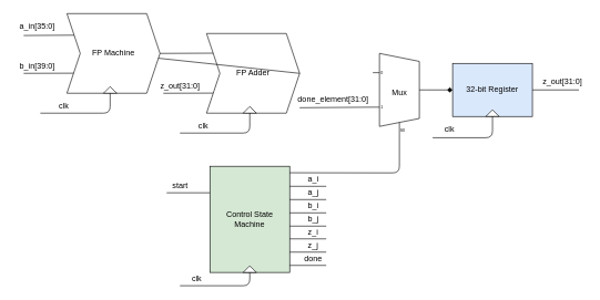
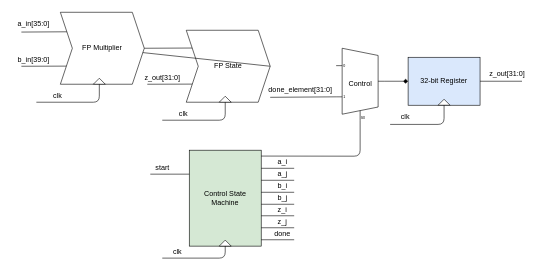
  <mxCell id="0" />
  <mxCell id="1" parent="0" />
  <mxCell id="2" value="32-bit Register" style="rounded=0;whiteSpace=wrap;html=1;fillColor=#dae8fc;" parent="1" vertex="1"><mxGeometry x="680" y="95" width="120" height="80" as="geometry" /></mxCell>
  <mxCell id="3" value="" style="endArrow=none;html=1;entryX=0;entryY=0.25;entryDx=0;entryDy=0;" parent="1" edge="1"><mxGeometry width="50" height="50" relative="1" as="geometry"><mxPoint x="35" y="53" as="sourcePoint" /><mxPoint x="115" y="52.5" as="targetPoint" /></mxGeometry></mxCell>
  <mxCell id="4" value="a_in[35:0]" style="text;html=1;align=center;verticalAlign=middle;resizable=0;points=[];autosize=1;" parent="1" vertex="1"><mxGeometry x="20" y="30" width="70" height="20" as="geometry" /></mxCell>
  <mxCell id="5" value="b_in[39:0]" style="text;html=1;align=center;verticalAlign=middle;resizable=0;points=[];autosize=1;" parent="1" vertex="1"><mxGeometry x="20" y="90" width="70" height="20" as="geometry" /></mxCell>
  <mxCell id="6" value="" style="endArrow=none;html=1;entryX=-0.007;entryY=0.381;entryDx=0;entryDy=0;entryPerimeter=0;" parent="1" edge="1"><mxGeometry width="50" height="50" relative="1" as="geometry"><mxPoint x="35" y="110" as="sourcePoint" /><mxPoint x="114.16" y="109.77" as="targetPoint" /></mxGeometry></mxCell>
- <mxCell id="7" value="FP Machine" style="shape=step;perimeter=stepPerimeter;whiteSpace=wrap;html=1;fixedSize=1;" parent="1" vertex="1"><mxGeometry x="100" y="20" width="140" height="120" as="geometry" /></mxCell>
+ <mxCell id="7" value="FP Multiplier" style="shape=step;perimeter=stepPerimeter;whiteSpace=wrap;html=1;fixedSize=1;" parent="1" vertex="1"><mxGeometry x="100" y="20" width="140" height="120" as="geometry" /></mxCell>
  <mxCell id="8" value="" style="triangle;whiteSpace=wrap;html=1;rotation=-90;" parent="1" vertex="1"><mxGeometry x="160" y="125" width="10" height="20" as="geometry" /></mxCell>
  <mxCell id="9" value="" style="endArrow=none;html=1;exitX=0;exitY=0.5;exitDx=0;exitDy=0;" parent="1" source="8" edge="1"><mxGeometry width="50" height="50" relative="1" as="geometry"><mxPoint x="200" y="80" as="sourcePoint" /><mxPoint x="60" y="170" as="targetPoint" /><Array as="points"><mxPoint x="165" y="170" /></Array></mxGeometry></mxCell>
  <mxCell id="10" value="clk" style="text;html=1;align=center;verticalAlign=middle;resizable=0;points=[];autosize=1;" parent="1" vertex="1"><mxGeometry x="80" y="150" width="30" height="20" as="geometry" /></mxCell>
  <mxCell id="11" value="" style="endArrow=none;html=1;entryX=0;entryY=0.25;entryDx=0;entryDy=0;exitX=1;exitY=0.5;exitDx=0;exitDy=0;" parent="1" source="7" edge="1"><mxGeometry width="50" height="50" relative="1" as="geometry"><mxPoint x="265" y="80" as="sourcePoint" /><mxPoint x="345" y="79.5" as="targetPoint" /></mxGeometry></mxCell>
  <mxCell id="12" value="z_out[31:0]" style="text;html=1;align=center;verticalAlign=middle;resizable=0;points=[];autosize=1;" parent="1" vertex="1"><mxGeometry x="235" y="120" width="70" height="20" as="geometry" /></mxCell>
  <mxCell id="13" value="" style="endArrow=none;html=1;entryX=-0.007;entryY=0.381;entryDx=0;entryDy=0;entryPerimeter=0;" parent="1" edge="1"><mxGeometry width="50" height="50" relative="1" as="geometry"><mxPoint x="245" y="140" as="sourcePoint" /><mxPoint x="324.16" y="139.77" as="targetPoint" /></mxGeometry></mxCell>
- <mxCell id="14" value="FP Adder" style="shape=step;perimeter=stepPerimeter;whiteSpace=wrap;html=1;fixedSize=1;" parent="1" vertex="1"><mxGeometry x="310" y="50" width="140" height="120" as="geometry" /></mxCell>
+ <mxCell id="14" value="FP State" style="shape=step;perimeter=stepPerimeter;whiteSpace=wrap;html=1;fixedSize=1;" parent="1" vertex="1"><mxGeometry x="310" y="50" width="140" height="120" as="geometry" /></mxCell>
  <mxCell id="15" value="" style="triangle;whiteSpace=wrap;html=1;rotation=-90;" parent="1" vertex="1"><mxGeometry x="370" y="155" width="10" height="20" as="geometry" /></mxCell>
  <mxCell id="16" value="" style="endArrow=none;html=1;exitX=0;exitY=0.5;exitDx=0;exitDy=0;" parent="1" source="15" edge="1"><mxGeometry width="50" height="50" relative="1" as="geometry"><mxPoint x="410" y="110" as="sourcePoint" /><mxPoint x="270" y="200" as="targetPoint" /><Array as="points"><mxPoint x="375" y="200" /></Array></mxGeometry></mxCell>
  <mxCell id="17" value="clk" style="text;html=1;align=center;verticalAlign=middle;resizable=0;points=[];autosize=1;" parent="1" vertex="1"><mxGeometry x="290" y="180" width="30" height="20" as="geometry" /></mxCell>
  <mxCell id="18" value="" style="triangle;whiteSpace=wrap;html=1;rotation=-90;" parent="1" vertex="1"><mxGeometry x="735" y="160" width="10" height="20" as="geometry" /></mxCell>
  <mxCell id="19" value="" style="endArrow=none;html=1;exitX=0;exitY=0.5;exitDx=0;exitDy=0;" parent="1" source="18" edge="1"><mxGeometry width="50" height="50" relative="1" as="geometry"><mxPoint x="735" y="175" as="sourcePoint" /><mxPoint x="650" y="207" as="targetPoint" /><Array as="points"><mxPoint x="740" y="207" /></Array></mxGeometry></mxCell>
  <mxCell id="20" value="clk" style="text;html=1;align=center;verticalAlign=middle;resizable=0;points=[];autosize=1;" parent="1" vertex="1"><mxGeometry x="660" y="185" width="30" height="20" as="geometry" /></mxCell>
  <mxCell id="21" value="" style="endArrow=none;html=1;entryX=1;entryY=0.5;entryDx=0;entryDy=0;" parent="1" target="2" edge="1"><mxGeometry width="50" height="50" relative="1" as="geometry"><mxPoint x="870" y="135" as="sourcePoint" /><mxPoint x="690" y="145" as="targetPoint" /></mxGeometry></mxCell>
  <mxCell id="22" value="Control State Machine" style="rounded=0;whiteSpace=wrap;html=1;fillColor=#d5e8d4;" parent="1" vertex="1"><mxGeometry x="315" y="250" width="120" height="160" as="geometry" /></mxCell>
  <mxCell id="23" value="" style="triangle;whiteSpace=wrap;html=1;rotation=-90;" parent="1" vertex="1"><mxGeometry x="370" y="395" width="10" height="20" as="geometry" /></mxCell>
  <mxCell id="24" value="" style="endArrow=none;html=1;exitX=0;exitY=0.5;exitDx=0;exitDy=0;" parent="1" source="23" edge="1"><mxGeometry width="50" height="50" relative="1" as="geometry"><mxPoint x="410" y="330" as="sourcePoint" /><mxPoint x="270" y="430" as="targetPoint" /><Array as="points"><mxPoint x="375" y="430" /></Array></mxGeometry></mxCell>
  <mxCell id="25" value="clk" style="text;html=1;align=center;verticalAlign=middle;resizable=0;points=[];autosize=1;" parent="1" vertex="1"><mxGeometry x="280" y="410" width="30" height="20" as="geometry" /></mxCell>
  <mxCell id="26" value="" style="endArrow=none;html=1;entryX=1;entryY=0.25;entryDx=0;entryDy=0;" parent="1" edge="1"><mxGeometry width="50" height="50" relative="1" as="geometry"><mxPoint x="490" y="280.21" as="sourcePoint" /><mxPoint x="435" y="280.21" as="targetPoint" /></mxGeometry></mxCell>
  <mxCell id="27" value="" style="endArrow=none;html=1;entryX=1;entryY=0.5;entryDx=0;entryDy=0;" parent="1" edge="1"><mxGeometry width="50" height="50" relative="1" as="geometry"><mxPoint x="490" y="300.21" as="sourcePoint" /><mxPoint x="435" y="300.21" as="targetPoint" /></mxGeometry></mxCell>
  <mxCell id="28" value="a_i" style="text;html=1;align=center;verticalAlign=middle;resizable=0;points=[];autosize=1;" parent="1" vertex="1"><mxGeometry x="455" y="260.21" width="30" height="20" as="geometry" /></mxCell>
  <mxCell id="29" value="a_j" style="text;html=1;align=center;verticalAlign=middle;resizable=0;points=[];autosize=1;" parent="1" vertex="1"><mxGeometry x="455" y="280.21" width="30" height="20" as="geometry" /></mxCell>
  <mxCell id="30" value="" style="endArrow=none;html=1;entryX=1;entryY=0.25;entryDx=0;entryDy=0;" parent="1" edge="1"><mxGeometry width="50" height="50" relative="1" as="geometry"><mxPoint x="490" y="320.21" as="sourcePoint" /><mxPoint x="435" y="320.21" as="targetPoint" /></mxGeometry></mxCell>
  <mxCell id="31" value="" style="endArrow=none;html=1;entryX=1;entryY=0.5;entryDx=0;entryDy=0;" parent="1" edge="1"><mxGeometry width="50" height="50" relative="1" as="geometry"><mxPoint x="490" y="340.21" as="sourcePoint" /><mxPoint x="435" y="340.21" as="targetPoint" /></mxGeometry></mxCell>
  <mxCell id="32" value="b_i" style="text;html=1;align=center;verticalAlign=middle;resizable=0;points=[];autosize=1;" parent="1" vertex="1"><mxGeometry x="455" y="300.21" width="30" height="20" as="geometry" /></mxCell>
  <mxCell id="33" value="b_j" style="text;html=1;align=center;verticalAlign=middle;resizable=0;points=[];autosize=1;" parent="1" vertex="1"><mxGeometry x="455" y="320.21" width="30" height="20" as="geometry" /></mxCell>
  <mxCell id="34" value="" style="endArrow=none;html=1;entryX=1;entryY=0.5;entryDx=0;entryDy=0;" parent="1" edge="1"><mxGeometry width="50" height="50" relative="1" as="geometry"><mxPoint x="490" y="359.38" as="sourcePoint" /><mxPoint x="435" y="359.38" as="targetPoint" /></mxGeometry></mxCell>
  <mxCell id="35" value="" style="endArrow=none;html=1;entryX=1;entryY=0.25;entryDx=0;entryDy=0;" parent="1" edge="1"><mxGeometry width="50" height="50" relative="1" as="geometry"><mxPoint x="490" y="379.38" as="sourcePoint" /><mxPoint x="435" y="379.38" as="targetPoint" /></mxGeometry></mxCell>
  <mxCell id="36" value="" style="endArrow=none;html=1;entryX=1;entryY=0.5;entryDx=0;entryDy=0;" parent="1" edge="1"><mxGeometry width="50" height="50" relative="1" as="geometry"><mxPoint x="490" y="399.38" as="sourcePoint" /><mxPoint x="435" y="399.38" as="targetPoint" /></mxGeometry></mxCell>
  <mxCell id="37" value="z_j" style="text;html=1;align=center;verticalAlign=middle;resizable=0;points=[];autosize=1;" parent="1" vertex="1"><mxGeometry x="455" y="359.38" width="30" height="20" as="geometry" /></mxCell>
  <mxCell id="38" value="done" style="text;html=1;align=center;verticalAlign=middle;resizable=0;points=[];autosize=1;" parent="1" vertex="1"><mxGeometry x="450" y="379.38" width="40" height="20" as="geometry" /></mxCell>
  <mxCell id="39" value="z_i" style="text;html=1;align=center;verticalAlign=middle;resizable=0;points=[];autosize=1;" parent="1" vertex="1"><mxGeometry x="455" y="339.38" width="30" height="20" as="geometry" /></mxCell>
  <mxCell id="40" value="" style="endArrow=none;html=1;entryX=0;entryY=0.25;entryDx=0;entryDy=0;" parent="1" target="22" edge="1"><mxGeometry width="50" height="50" relative="1" as="geometry"><mxPoint x="250" y="290" as="sourcePoint" /><mxPoint x="400" y="460" as="targetPoint" /></mxGeometry></mxCell>
  <mxCell id="41" value="start" style="text;html=1;align=center;verticalAlign=middle;resizable=0;points=[];autosize=1;" parent="1" vertex="1"><mxGeometry x="250" y="270" width="40" height="20" as="geometry" /></mxCell>
- <mxCell id="42" value="Mux" style="shadow=0;dashed=0;align=center;html=1;strokeWidth=1;shape=mxgraph.electrical.abstract.mux2;" vertex="1" parent="1"><mxGeometry x="560" y="80" width="80" height="120" as="geometry" /></mxCell>
+ <mxCell id="42" value="Control" style="shadow=0;dashed=0;align=center;html=1;strokeWidth=1;shape=mxgraph.electrical.abstract.mux2;" vertex="1" parent="1"><mxGeometry x="560" y="80" width="80" height="120" as="geometry" /></mxCell>
  <mxCell id="43" value="" style="endArrow=diamond;html=1;entryX=0;entryY=0.5;entryDx=0;entryDy=0;exitX=1;exitY=0.5;exitDx=0;exitDy=-5;exitPerimeter=0;" edge="1" parent="1" source="42" target="2"><mxGeometry width="50" height="50" relative="1" as="geometry"><mxPoint x="650" y="120" as="sourcePoint" /><mxPoint x="690" y="10" as="targetPoint" /></mxGeometry></mxCell>
  <mxCell id="44" value="" style="endArrow=none;html=1;exitX=1;exitY=0.5;exitDx=0;exitDy=0;" edge="1" parent="1" source="14" target="7"><mxGeometry width="50" height="50" relative="1" as="geometry"><mxPoint x="650" y="145" as="sourcePoint" /><mxPoint x="690" y="145" as="targetPoint" /></mxGeometry></mxCell>
  <mxCell id="45" value="" style="endArrow=none;html=1;exitX=1;exitY=0.5;exitDx=0;exitDy=0;entryX=0;entryY=0.65;entryDx=0;entryDy=3;entryPerimeter=0;" edge="1" parent="1" target="42"><mxGeometry width="50" height="50" relative="1" as="geometry"><mxPoint x="450" y="161.82" as="sourcePoint" /><mxPoint x="560" y="161" as="targetPoint" /></mxGeometry></mxCell>
  <mxCell id="46" value="done_element[31:0]" style="text;html=1;align=center;verticalAlign=middle;resizable=0;points=[];autosize=1;" vertex="1" parent="1"><mxGeometry x="435" y="140" width="130" height="20" as="geometry" /></mxCell>
  <mxCell id="47" value="" style="endArrow=none;html=1;entryX=1;entryY=0.25;entryDx=0;entryDy=0;exitX=0.375;exitY=1;exitDx=10;exitDy=0;exitPerimeter=0;" edge="1" parent="1" source="42"><mxGeometry width="50" height="50" relative="1" as="geometry"><mxPoint x="490" y="259.81" as="sourcePoint" /><mxPoint x="435" y="259.81" as="targetPoint" /><Array as="points"><mxPoint x="600" y="260" /></Array></mxGeometry></mxCell>
  <mxCell id="48" value="z_out[31:0]" style="text;html=1;align=center;verticalAlign=middle;resizable=0;points=[];autosize=1;" vertex="1" parent="1"><mxGeometry x="810" y="113" width="70" height="20" as="geometry" /></mxCell>
